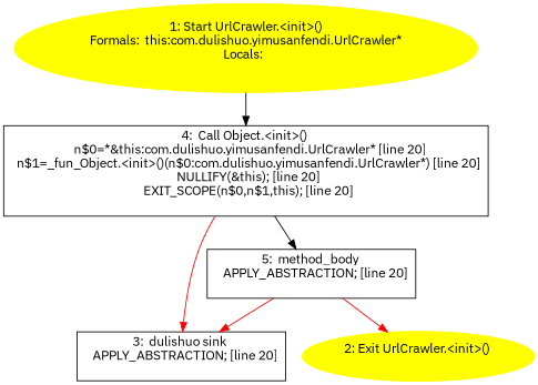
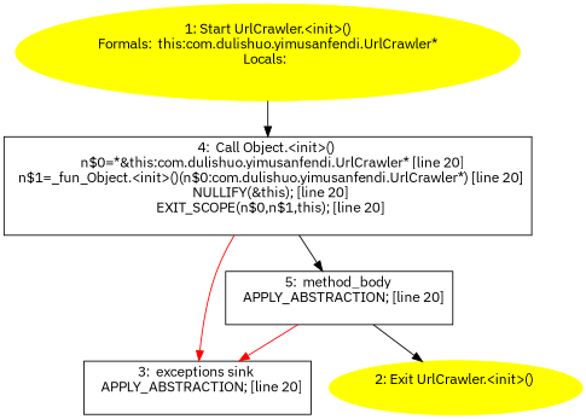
  digraph {
    fontname="IBM Plex Sans"
    node [fontname="IBM Plex Sans" shape=box]
    edge [fontname="IBM Plex Sans"]
    n1 [color=yellow label="1: Start UrlCrawler.<init>()\nFormals:  this:com.dulishuo.yimusanfendi.UrlCrawler*\nLocals:  \n  " style=filled shape=""]
    n2 [label="4:  Call Object.<init>() \n   n$0=*&this:com.dulishuo.yimusanfendi.UrlCrawler* [line 20]\n  n$1=_fun_Object.<init>()(n$0:com.dulishuo.yimusanfendi.UrlCrawler*) [line 20]\n  NULLIFY(&this); [line 20]\n  EXIT_SCOPE(n$0,n$1,this); [line 20]\n "]
-   n3 [label="3:  dulishuo sink \n   APPLY_ABSTRACTION; [line 20]\n "]
+   n3 [label="3:  exceptions sink \n   APPLY_ABSTRACTION; [line 20]\n "]
    n4 [label="5:  method_body \n   APPLY_ABSTRACTION; [line 20]\n "]
    n5 [color=yellow label="2: Exit UrlCrawler.<init>() \n  " style=filled shape=""]
    n1 -> n2
    n2 -> n3 [color=red]
    n2 -> n4
    n4 -> n3 [color=red]
-   n4 -> n5 [color=red]
+   n4 -> n5
  }
